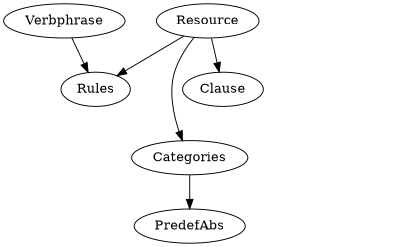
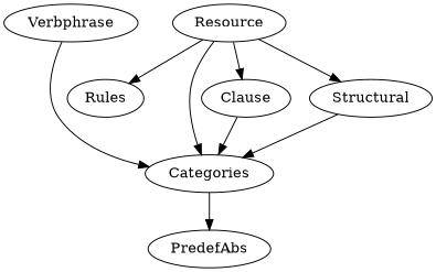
  digraph {
    node [shape=ellipse style=solid]
    edge [style=solid]
    Verbphrase
    Categories
    PredefAbs
    Resource
    Rules
    Clause
-   Verbphrase -> Rules
+   Structural
+   Verbphrase -> Categories
    Categories -> PredefAbs
    Resource -> Categories
    Resource -> Rules
    Resource -> Clause
+   Resource -> Structural
+   Clause -> Categories
+   Structural -> Categories
  }
